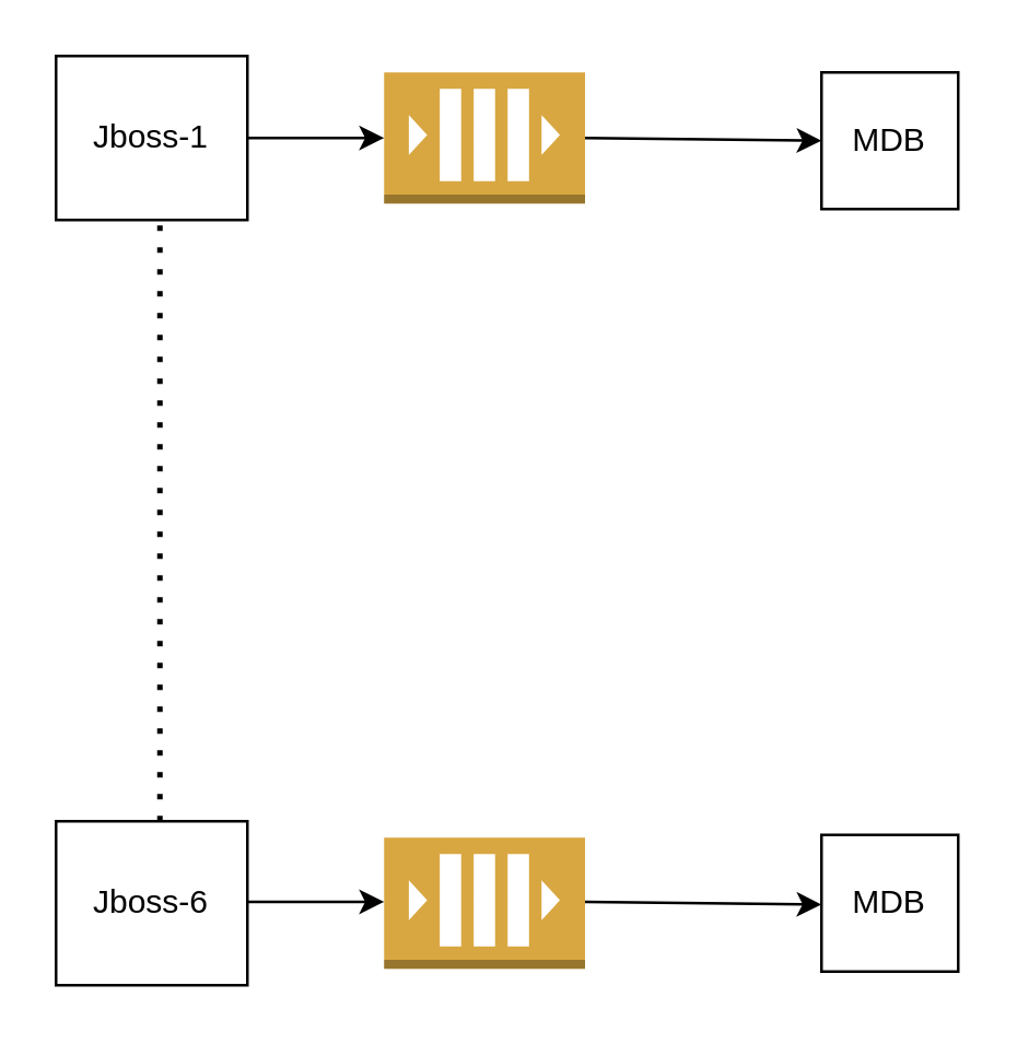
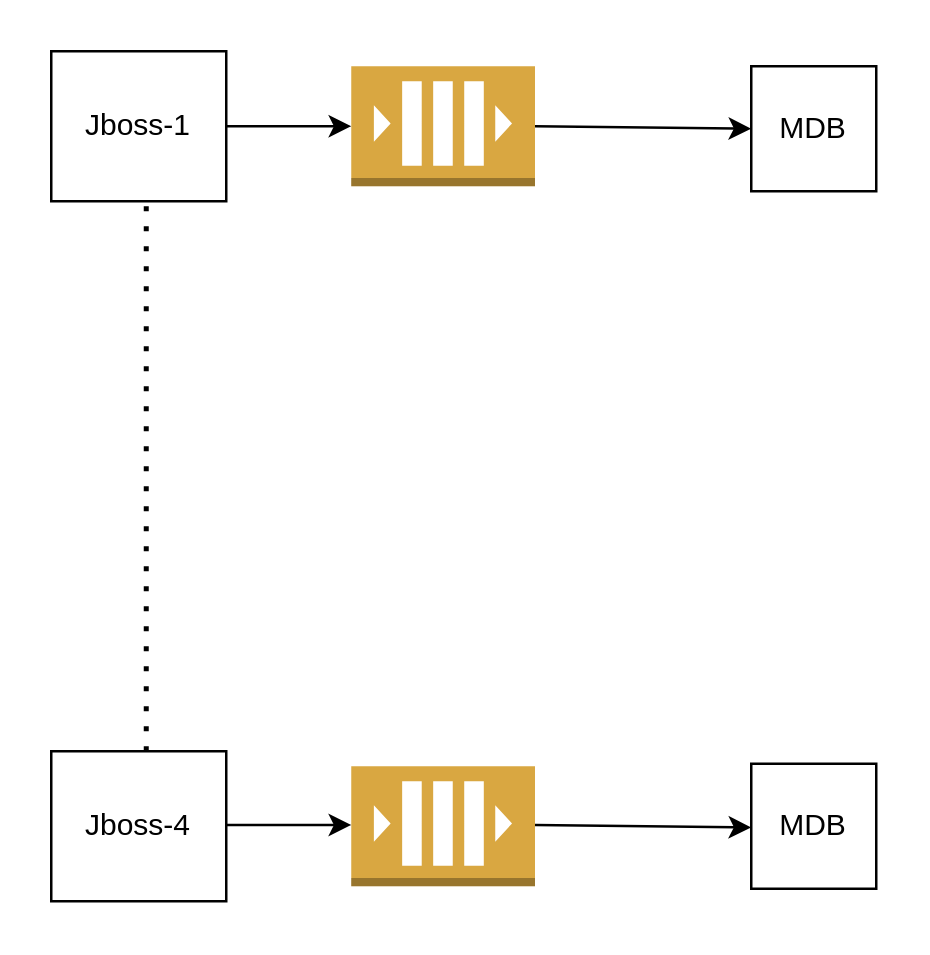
  <mxCell id="0" />
  <mxCell id="1" parent="0" />
  <mxCell id="2" value="Jboss-1" style="rounded=0;whiteSpace=wrap;html=1;" vertex="1" parent="1"><mxGeometry x="20" y="20" width="70" height="60" as="geometry" /></mxCell>
- <mxCell id="3" value="Jboss-6" style="rounded=0;whiteSpace=wrap;html=1;" vertex="1" parent="1"><mxGeometry x="20" y="300" width="70" height="60" as="geometry" /></mxCell>
+ <mxCell id="3" value="Jboss-4" style="rounded=0;whiteSpace=wrap;html=1;" vertex="1" parent="1"><mxGeometry x="20" y="300" width="70" height="60" as="geometry" /></mxCell>
  <mxCell id="4" value="" style="outlineConnect=0;dashed=0;verticalLabelPosition=bottom;verticalAlign=top;align=center;html=1;shape=mxgraph.aws3.queue;fillColor=#D9A741;gradientColor=none;" vertex="1" parent="1"><mxGeometry x="140" y="26" width="73.5" height="48" as="geometry" /></mxCell>
  <mxCell id="5" value="" style="outlineConnect=0;dashed=0;verticalLabelPosition=bottom;verticalAlign=top;align=center;html=1;shape=mxgraph.aws3.queue;fillColor=#D9A741;gradientColor=none;" vertex="1" parent="1"><mxGeometry x="140" y="306" width="73.5" height="48" as="geometry" /></mxCell>
  <mxCell id="6" value="" style="endArrow=none;dashed=1;html=1;dashPattern=1 3;strokeWidth=2;entryX=0.5;entryY=1;entryDx=0;entryDy=0;exitX=0.5;exitY=0;exitDx=0;exitDy=0;" edge="1" parent="1"><mxGeometry width="50" height="50" relative="1" as="geometry"><mxPoint x="58" y="300" as="sourcePoint" /><mxPoint x="58" y="80" as="targetPoint" /></mxGeometry></mxCell>
  <mxCell id="7" value="" style="endArrow=classic;html=1;entryX=0;entryY=0.5;entryDx=0;entryDy=0;entryPerimeter=0;" edge="1" parent="1" target="4"><mxGeometry width="50" height="50" relative="1" as="geometry"><mxPoint x="90" y="50" as="sourcePoint" /><mxPoint x="140" y="0" as="targetPoint" /></mxGeometry></mxCell>
  <mxCell id="8" value="" style="endArrow=classic;html=1;entryX=0;entryY=0.5;entryDx=0;entryDy=0;entryPerimeter=0;" edge="1" parent="1"><mxGeometry width="50" height="50" relative="1" as="geometry"><mxPoint x="90" y="329.5" as="sourcePoint" /><mxPoint x="140" y="329.5" as="targetPoint" /></mxGeometry></mxCell>
  <mxCell id="9" value="MDB" style="whiteSpace=wrap;html=1;aspect=fixed;" vertex="1" parent="1"><mxGeometry x="300" y="26" width="50" height="50" as="geometry" /></mxCell>
  <mxCell id="10" value="MDB" style="whiteSpace=wrap;html=1;aspect=fixed;" vertex="1" parent="1"><mxGeometry x="300" y="305" width="50" height="50" as="geometry" /></mxCell>
  <mxCell id="11" value="" style="endArrow=classic;html=1;exitX=1;exitY=0.5;exitDx=0;exitDy=0;exitPerimeter=0;entryX=0;entryY=0.5;entryDx=0;entryDy=0;" edge="1" parent="1" source="4" target="9"><mxGeometry width="50" height="50" relative="1" as="geometry"><mxPoint x="132" y="70" as="sourcePoint" /><mxPoint x="190" y="130" as="targetPoint" /></mxGeometry></mxCell>
  <mxCell id="12" value="" style="endArrow=classic;html=1;exitX=1;exitY=0.5;exitDx=0;exitDy=0;exitPerimeter=0;entryX=0;entryY=0.5;entryDx=0;entryDy=0;" edge="1" parent="1"><mxGeometry width="50" height="50" relative="1" as="geometry"><mxPoint x="213.5" y="329.5" as="sourcePoint" /><mxPoint x="300" y="330.5" as="targetPoint" /></mxGeometry></mxCell>
